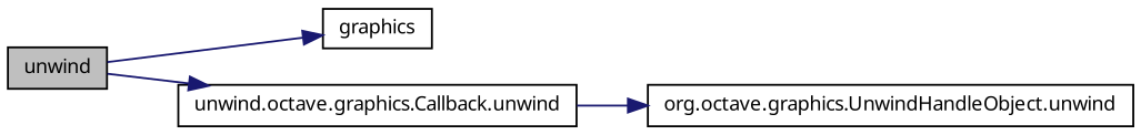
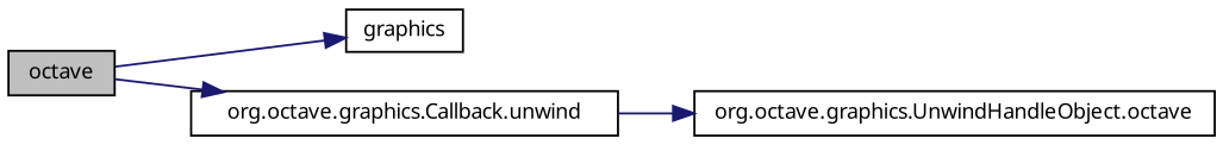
  digraph {
    fontname="Noto Sans"
    rankdir=LR
    node [color=black fillcolor=white fontname="Noto Sans" fontsize=10 shape=record style=filled]
    edge [color=midnightblue fontname="Noto Sans" fontsize=10 labelfontname=FreeSans labelfontsize=10 style=solid]
-   n1 [fillcolor=grey75 fontcolor=black height=0.2 label=unwind width=0.4]
+   n1 [fillcolor=grey75 fontcolor=black height=0.2 label=octave width=0.4]
    n2 [height=0.2 label=graphics width=0.4]
-   n3 [height=0.2 label="unwind.octave.graphics.Callback.unwind" width=0.4]
-   n4 [height=0.2 label="org.octave.graphics.UnwindHandleObject.unwind" width=0.4]
+   n3 [height=0.2 label="org.octave.graphics.Callback.unwind" width=0.4]
+   n4 [height=0.2 label="org.octave.graphics.UnwindHandleObject.octave" width=0.4]
    n1 -> n2
    n1 -> n3
    n3 -> n4
  }
